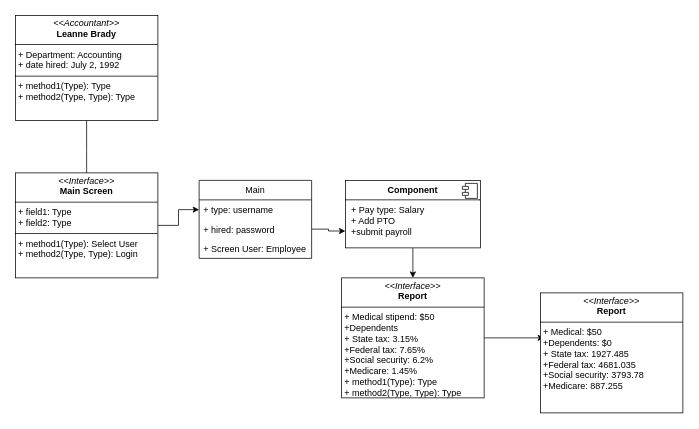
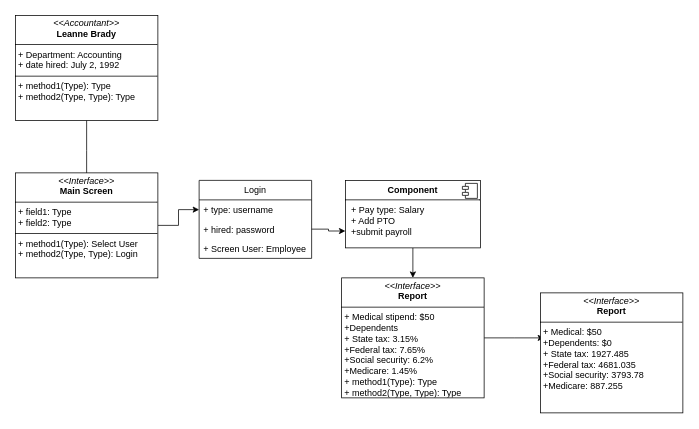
  <mxCell id="0" />
  <mxCell id="1" parent="0" />
  <mxCell id="2" style="edgeStyle=orthogonalEdgeStyle;rounded=0;orthogonalLoop=1;jettySize=auto;html=1;exitX=0.5;exitY=1;exitDx=0;exitDy=0;entryX=0.5;entryY=0;entryDx=0;entryDy=0;" parent="1" source="3" edge="1"><mxGeometry relative="1" as="geometry"><mxPoint x="115" y="240" as="targetPoint" /></mxGeometry></mxCell>
  <mxCell id="3" value="&lt;p style=&quot;margin:0px;margin-top:4px;text-align:center;&quot;&gt;&lt;i&gt;&amp;lt;&amp;lt;Accountant&amp;gt;&amp;gt;&lt;/i&gt;&lt;br&gt;&lt;b&gt;Leanne Brady&lt;/b&gt;&lt;/p&gt;&lt;hr size=&quot;1&quot; style=&quot;border-style:solid;&quot;&gt;&lt;p style=&quot;margin:0px;margin-left:4px;&quot;&gt;+ Department: Accounting&lt;br&gt;+ date hired: July 2, 1992&lt;/p&gt;&lt;hr size=&quot;1&quot; style=&quot;border-style:solid;&quot;&gt;&lt;p style=&quot;margin:0px;margin-left:4px;&quot;&gt;+ method1(Type): Type&lt;br&gt;+ method2(Type, Type): Type&lt;/p&gt;" style="verticalAlign=top;align=left;overflow=fill;html=1;whiteSpace=wrap;" parent="1" vertex="1"><mxGeometry x="20" y="20" width="190" height="140" as="geometry" /></mxCell>
- <mxCell id="4" value="Main" style="swimlane;fontStyle=0;childLayout=stackLayout;horizontal=1;startSize=26;fillColor=none;horizontalStack=0;resizeParent=1;resizeParentMax=0;resizeLast=0;collapsible=1;marginBottom=0;whiteSpace=wrap;html=1;" parent="1" vertex="1"><mxGeometry x="265" y="240" width="150" height="104" as="geometry" /></mxCell>
+ <mxCell id="4" value="Login" style="swimlane;fontStyle=0;childLayout=stackLayout;horizontal=1;startSize=26;fillColor=none;horizontalStack=0;resizeParent=1;resizeParentMax=0;resizeLast=0;collapsible=1;marginBottom=0;whiteSpace=wrap;html=1;" parent="1" vertex="1"><mxGeometry x="265" y="240" width="150" height="104" as="geometry" /></mxCell>
  <mxCell id="5" value="+ type: username" style="text;strokeColor=none;fillColor=none;align=left;verticalAlign=top;spacingLeft=4;spacingRight=4;overflow=hidden;rotatable=0;points=[[0,0.5],[1,0.5]];portConstraint=eastwest;whiteSpace=wrap;html=1;" parent="4" vertex="1"><mxGeometry y="26" width="150" height="26" as="geometry" /></mxCell>
  <mxCell id="6" value="+ hired: password" style="text;strokeColor=none;fillColor=none;align=left;verticalAlign=top;spacingLeft=4;spacingRight=4;overflow=hidden;rotatable=0;points=[[0,0.5],[1,0.5]];portConstraint=eastwest;whiteSpace=wrap;html=1;" parent="4" vertex="1"><mxGeometry y="52" width="150" height="26" as="geometry" /></mxCell>
  <mxCell id="7" value="+ Screen User: Employee" style="text;strokeColor=none;fillColor=none;align=left;verticalAlign=top;spacingLeft=4;spacingRight=4;overflow=hidden;rotatable=0;points=[[0,0.5],[1,0.5]];portConstraint=eastwest;whiteSpace=wrap;html=1;" parent="4" vertex="1"><mxGeometry y="78" width="150" height="26" as="geometry" /></mxCell>
  <mxCell id="8" style="edgeStyle=orthogonalEdgeStyle;rounded=0;orthogonalLoop=1;jettySize=auto;html=1;exitX=1;exitY=0.5;exitDx=0;exitDy=0;entryX=0;entryY=0.5;entryDx=0;entryDy=0;" parent="1" source="9" target="5" edge="1"><mxGeometry relative="1" as="geometry" /></mxCell>
  <mxCell id="9" value="&lt;p style=&quot;margin:0px;margin-top:4px;text-align:center;&quot;&gt;&lt;i&gt;&amp;lt;&amp;lt;Interface&amp;gt;&amp;gt;&lt;/i&gt;&lt;br&gt;&lt;b&gt;Main Screen&lt;/b&gt;&lt;/p&gt;&lt;hr size=&quot;1&quot; style=&quot;border-style:solid;&quot;&gt;&lt;p style=&quot;margin:0px;margin-left:4px;&quot;&gt;+ field1: Type&lt;br&gt;+ field2: Type&lt;/p&gt;&lt;hr size=&quot;1&quot; style=&quot;border-style:solid;&quot;&gt;&lt;p style=&quot;margin:0px;margin-left:4px;&quot;&gt;+ method1(Type): Select User&lt;br&gt;+ method2(Type, Type): Login&lt;/p&gt;" style="verticalAlign=top;align=left;overflow=fill;html=1;whiteSpace=wrap;" parent="1" vertex="1"><mxGeometry x="20" y="230" width="190" height="140" as="geometry" /></mxCell>
  <mxCell id="10" style="edgeStyle=orthogonalEdgeStyle;rounded=0;orthogonalLoop=1;jettySize=auto;html=1;exitX=0.5;exitY=1;exitDx=0;exitDy=0;entryX=0.5;entryY=0;entryDx=0;entryDy=0;" parent="1" source="11" target="15" edge="1"><mxGeometry relative="1" as="geometry" /></mxCell>
  <mxCell id="11" value="&lt;p style=&quot;margin:0px;margin-top:6px;text-align:center;&quot;&gt;&lt;b&gt;Component&lt;/b&gt;&lt;/p&gt;&lt;hr size=&quot;1&quot; style=&quot;border-style:solid;&quot;&gt;&lt;p style=&quot;margin:0px;margin-left:8px;&quot;&gt;+ Pay type: Salary&lt;br&gt;+ Add PTO&lt;/p&gt;&lt;p style=&quot;margin:0px;margin-left:8px;&quot;&gt;+submit payroll&lt;/p&gt;&lt;p style=&quot;margin:0px;margin-left:8px;&quot;&gt;&lt;br&gt;&lt;/p&gt;&lt;p style=&quot;margin:0px;margin-left:8px;&quot;&gt;&lt;br&gt;&lt;/p&gt;" style="align=left;overflow=fill;html=1;dropTarget=0;whiteSpace=wrap;" parent="1" vertex="1"><mxGeometry x="460" y="240" width="180" height="90" as="geometry" /></mxCell>
  <mxCell id="12" value="" style="shape=component;jettyWidth=8;jettyHeight=4;" parent="11" vertex="1"><mxGeometry x="1" width="20" height="20" relative="1" as="geometry"><mxPoint x="-24" y="4" as="offset" /></mxGeometry></mxCell>
  <mxCell id="13" style="edgeStyle=orthogonalEdgeStyle;rounded=0;orthogonalLoop=1;jettySize=auto;html=1;exitX=1;exitY=0.5;exitDx=0;exitDy=0;entryX=0;entryY=0.75;entryDx=0;entryDy=0;" parent="1" source="6" target="11" edge="1"><mxGeometry relative="1" as="geometry" /></mxCell>
  <mxCell id="14" value="" style="edgeStyle=orthogonalEdgeStyle;rounded=0;orthogonalLoop=1;jettySize=auto;html=1;" parent="1" source="15" edge="1"><mxGeometry relative="1" as="geometry"><mxPoint x="725" y="450" as="targetPoint" /></mxGeometry></mxCell>
  <mxCell id="15" value="&lt;p style=&quot;margin:0px;margin-top:4px;text-align:center;&quot;&gt;&lt;i&gt;&amp;lt;&amp;lt;Interface&amp;gt;&amp;gt;&lt;/i&gt;&lt;br&gt;&lt;b&gt;Report&lt;/b&gt;&lt;/p&gt;&lt;hr size=&quot;1&quot; style=&quot;border-style:solid;&quot;&gt;&lt;p style=&quot;margin:0px;margin-left:4px;&quot;&gt;+ Medical stipend: $50&lt;/p&gt;&lt;p style=&quot;margin:0px;margin-left:4px;&quot;&gt;+Dependents&lt;br&gt;+ State tax: 3.15%&lt;/p&gt;&lt;p style=&quot;margin:0px;margin-left:4px;&quot;&gt;+Federal tax: 7.65%&lt;/p&gt;&lt;p style=&quot;margin:0px;margin-left:4px;&quot;&gt;+Social security: 6.2%&lt;/p&gt;&lt;p style=&quot;margin:0px;margin-left:4px;&quot;&gt;+Medicare: 1.45%&lt;/p&gt;&lt;p style=&quot;margin:0px;margin-left:4px;&quot;&gt;+ method1(Type): Type&lt;br&gt;+ method2(Type, Type): Type&lt;/p&gt;" style="verticalAlign=top;align=left;overflow=fill;html=1;whiteSpace=wrap;" parent="1" vertex="1"><mxGeometry x="455" y="370" width="190" height="160" as="geometry" /></mxCell>
  <mxCell id="16" value="&lt;p style=&quot;margin:0px;margin-top:4px;text-align:center;&quot;&gt;&lt;i&gt;&amp;lt;&amp;lt;Interface&amp;gt;&amp;gt;&lt;/i&gt;&lt;br&gt;&lt;b&gt;Report&lt;/b&gt;&lt;/p&gt;&lt;hr size=&quot;1&quot; style=&quot;border-style:solid;&quot;&gt;&lt;p style=&quot;margin:0px;margin-left:4px;&quot;&gt;+ Medical: $50&amp;nbsp;&lt;/p&gt;&lt;p style=&quot;margin:0px;margin-left:4px;&quot;&gt;+Dependents: $0&lt;/p&gt;&lt;p style=&quot;margin:0px;margin-left:4px;&quot;&gt;+ State tax: 1927.485&lt;/p&gt;&lt;p style=&quot;margin:0px;margin-left:4px;&quot;&gt;+Federal tax: 4681.035&lt;/p&gt;&lt;p style=&quot;margin:0px;margin-left:4px;&quot;&gt;+Social security: 3793.78&lt;/p&gt;&lt;p style=&quot;margin:0px;margin-left:4px;&quot;&gt;+Medicare:&amp;nbsp;&lt;span style=&quot;background-color: transparent; color: light-dark(rgb(0, 0, 0), rgb(255, 255, 255));&quot;&gt;887.255&lt;/span&gt;&lt;/p&gt;&lt;p style=&quot;margin:0px;margin-left:4px;&quot;&gt;&lt;br&gt;&lt;/p&gt;" style="verticalAlign=top;align=left;overflow=fill;html=1;whiteSpace=wrap;" vertex="1" parent="1"><mxGeometry x="720" y="390" width="190" height="160" as="geometry" /></mxCell>
